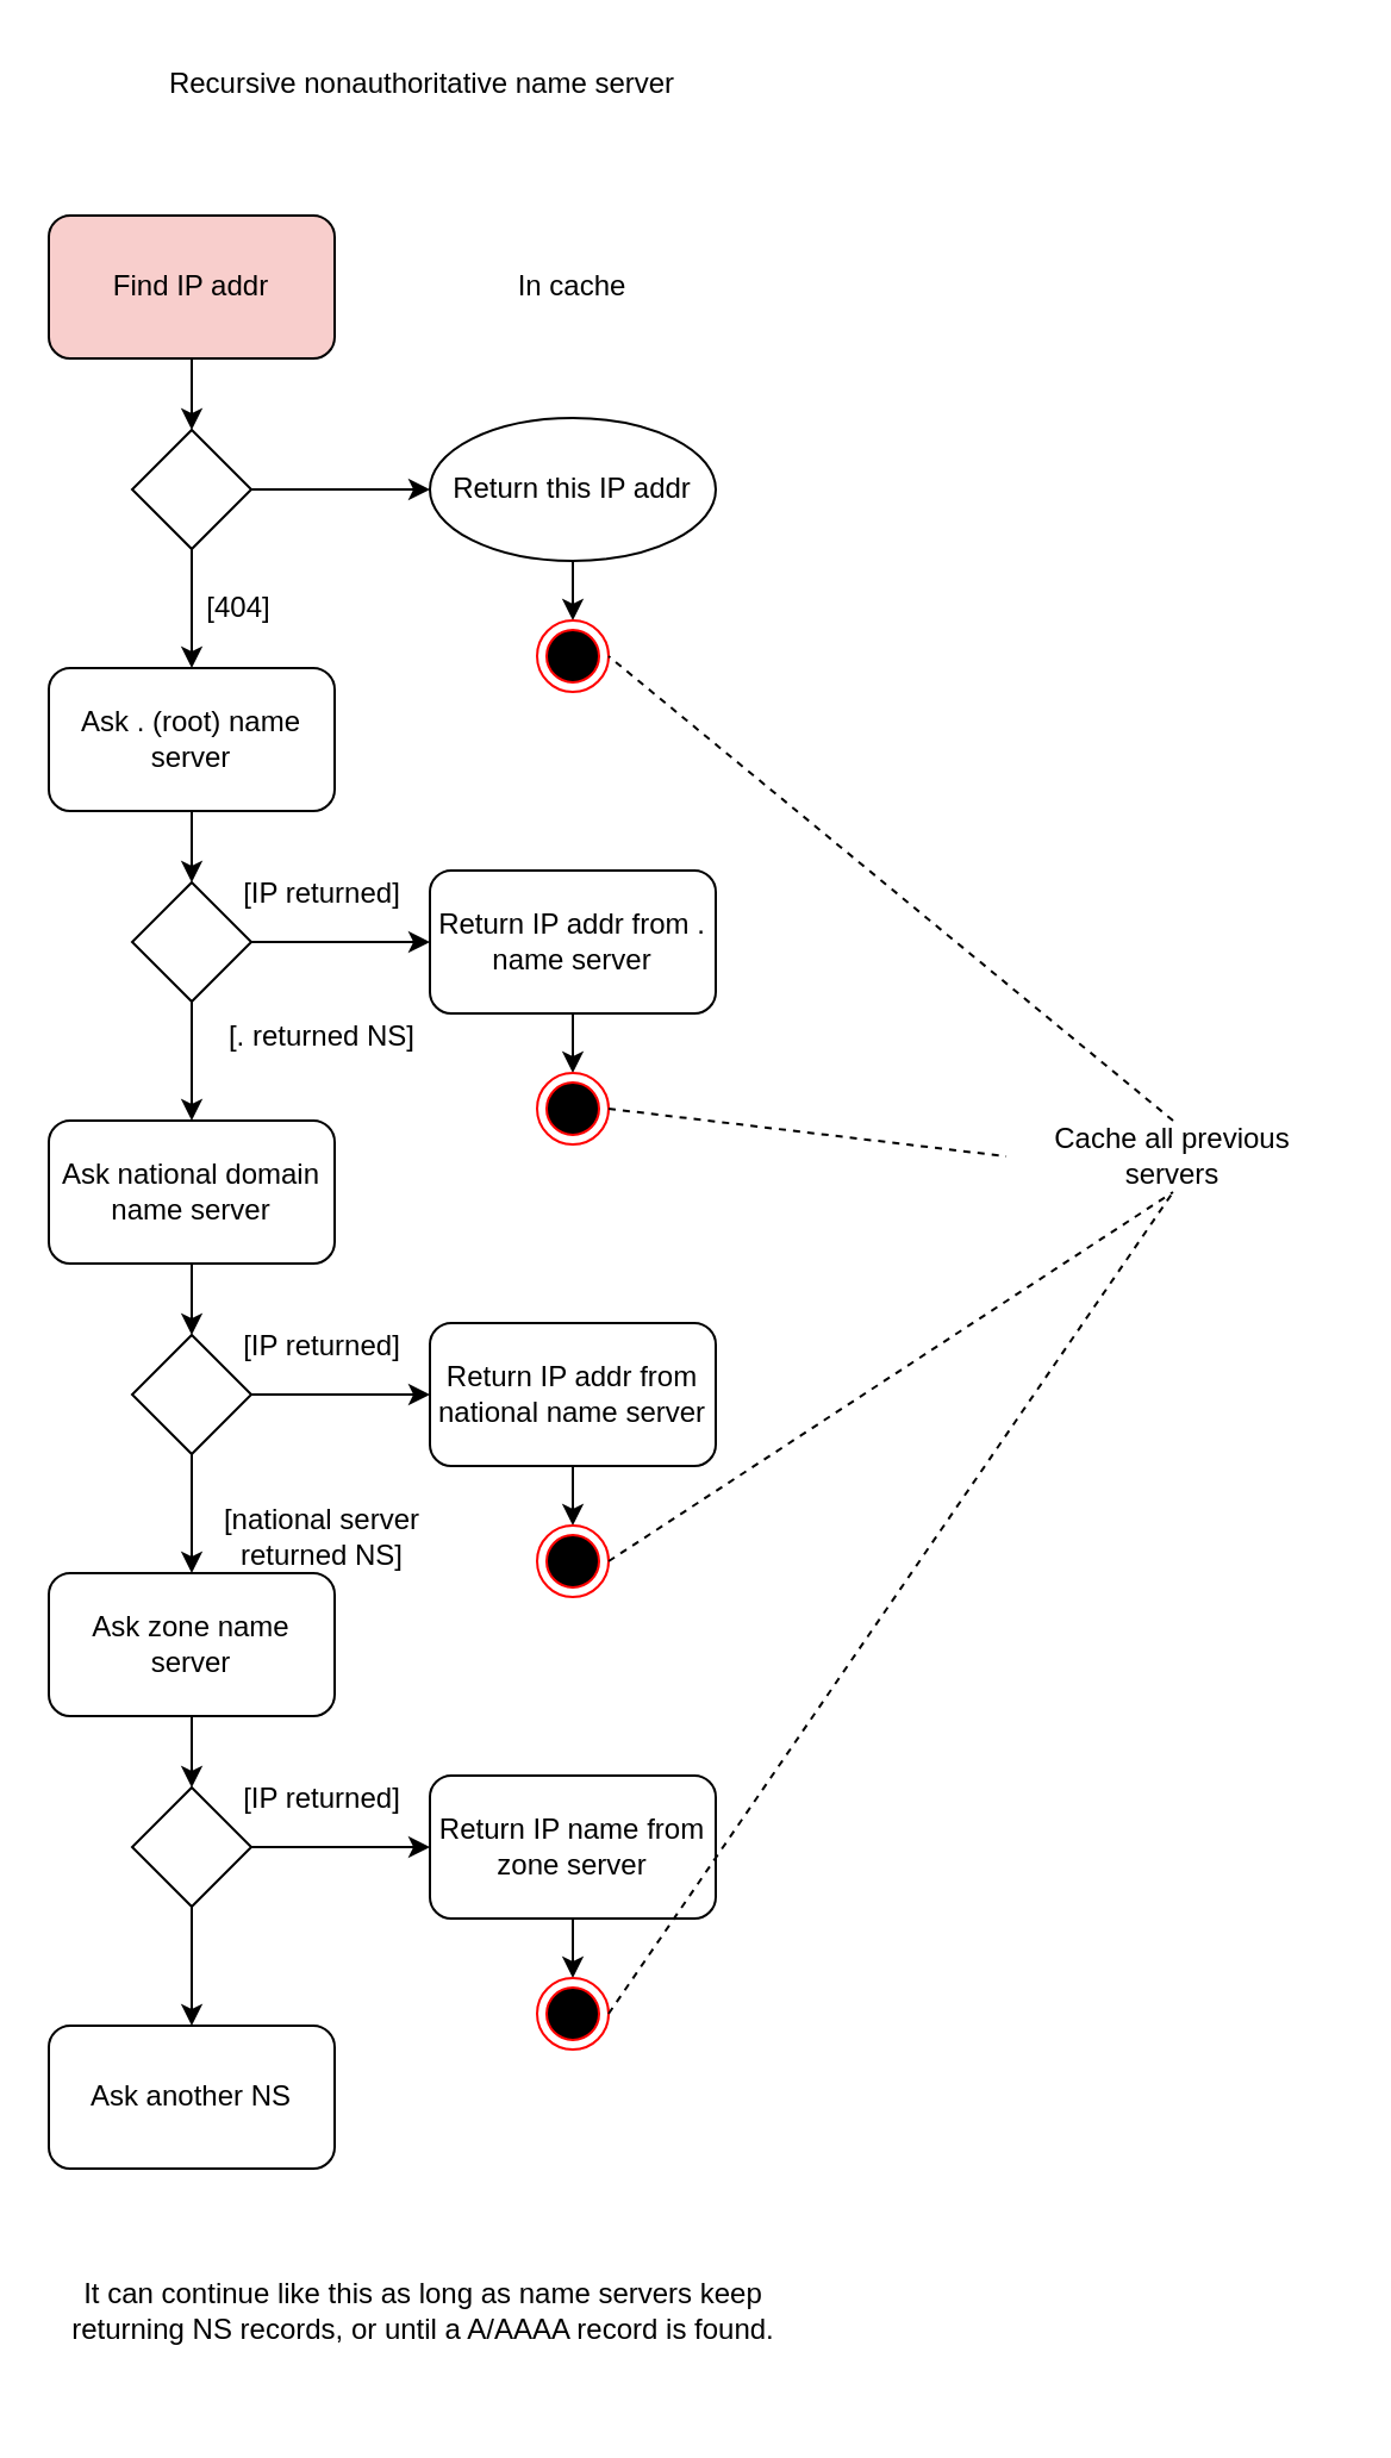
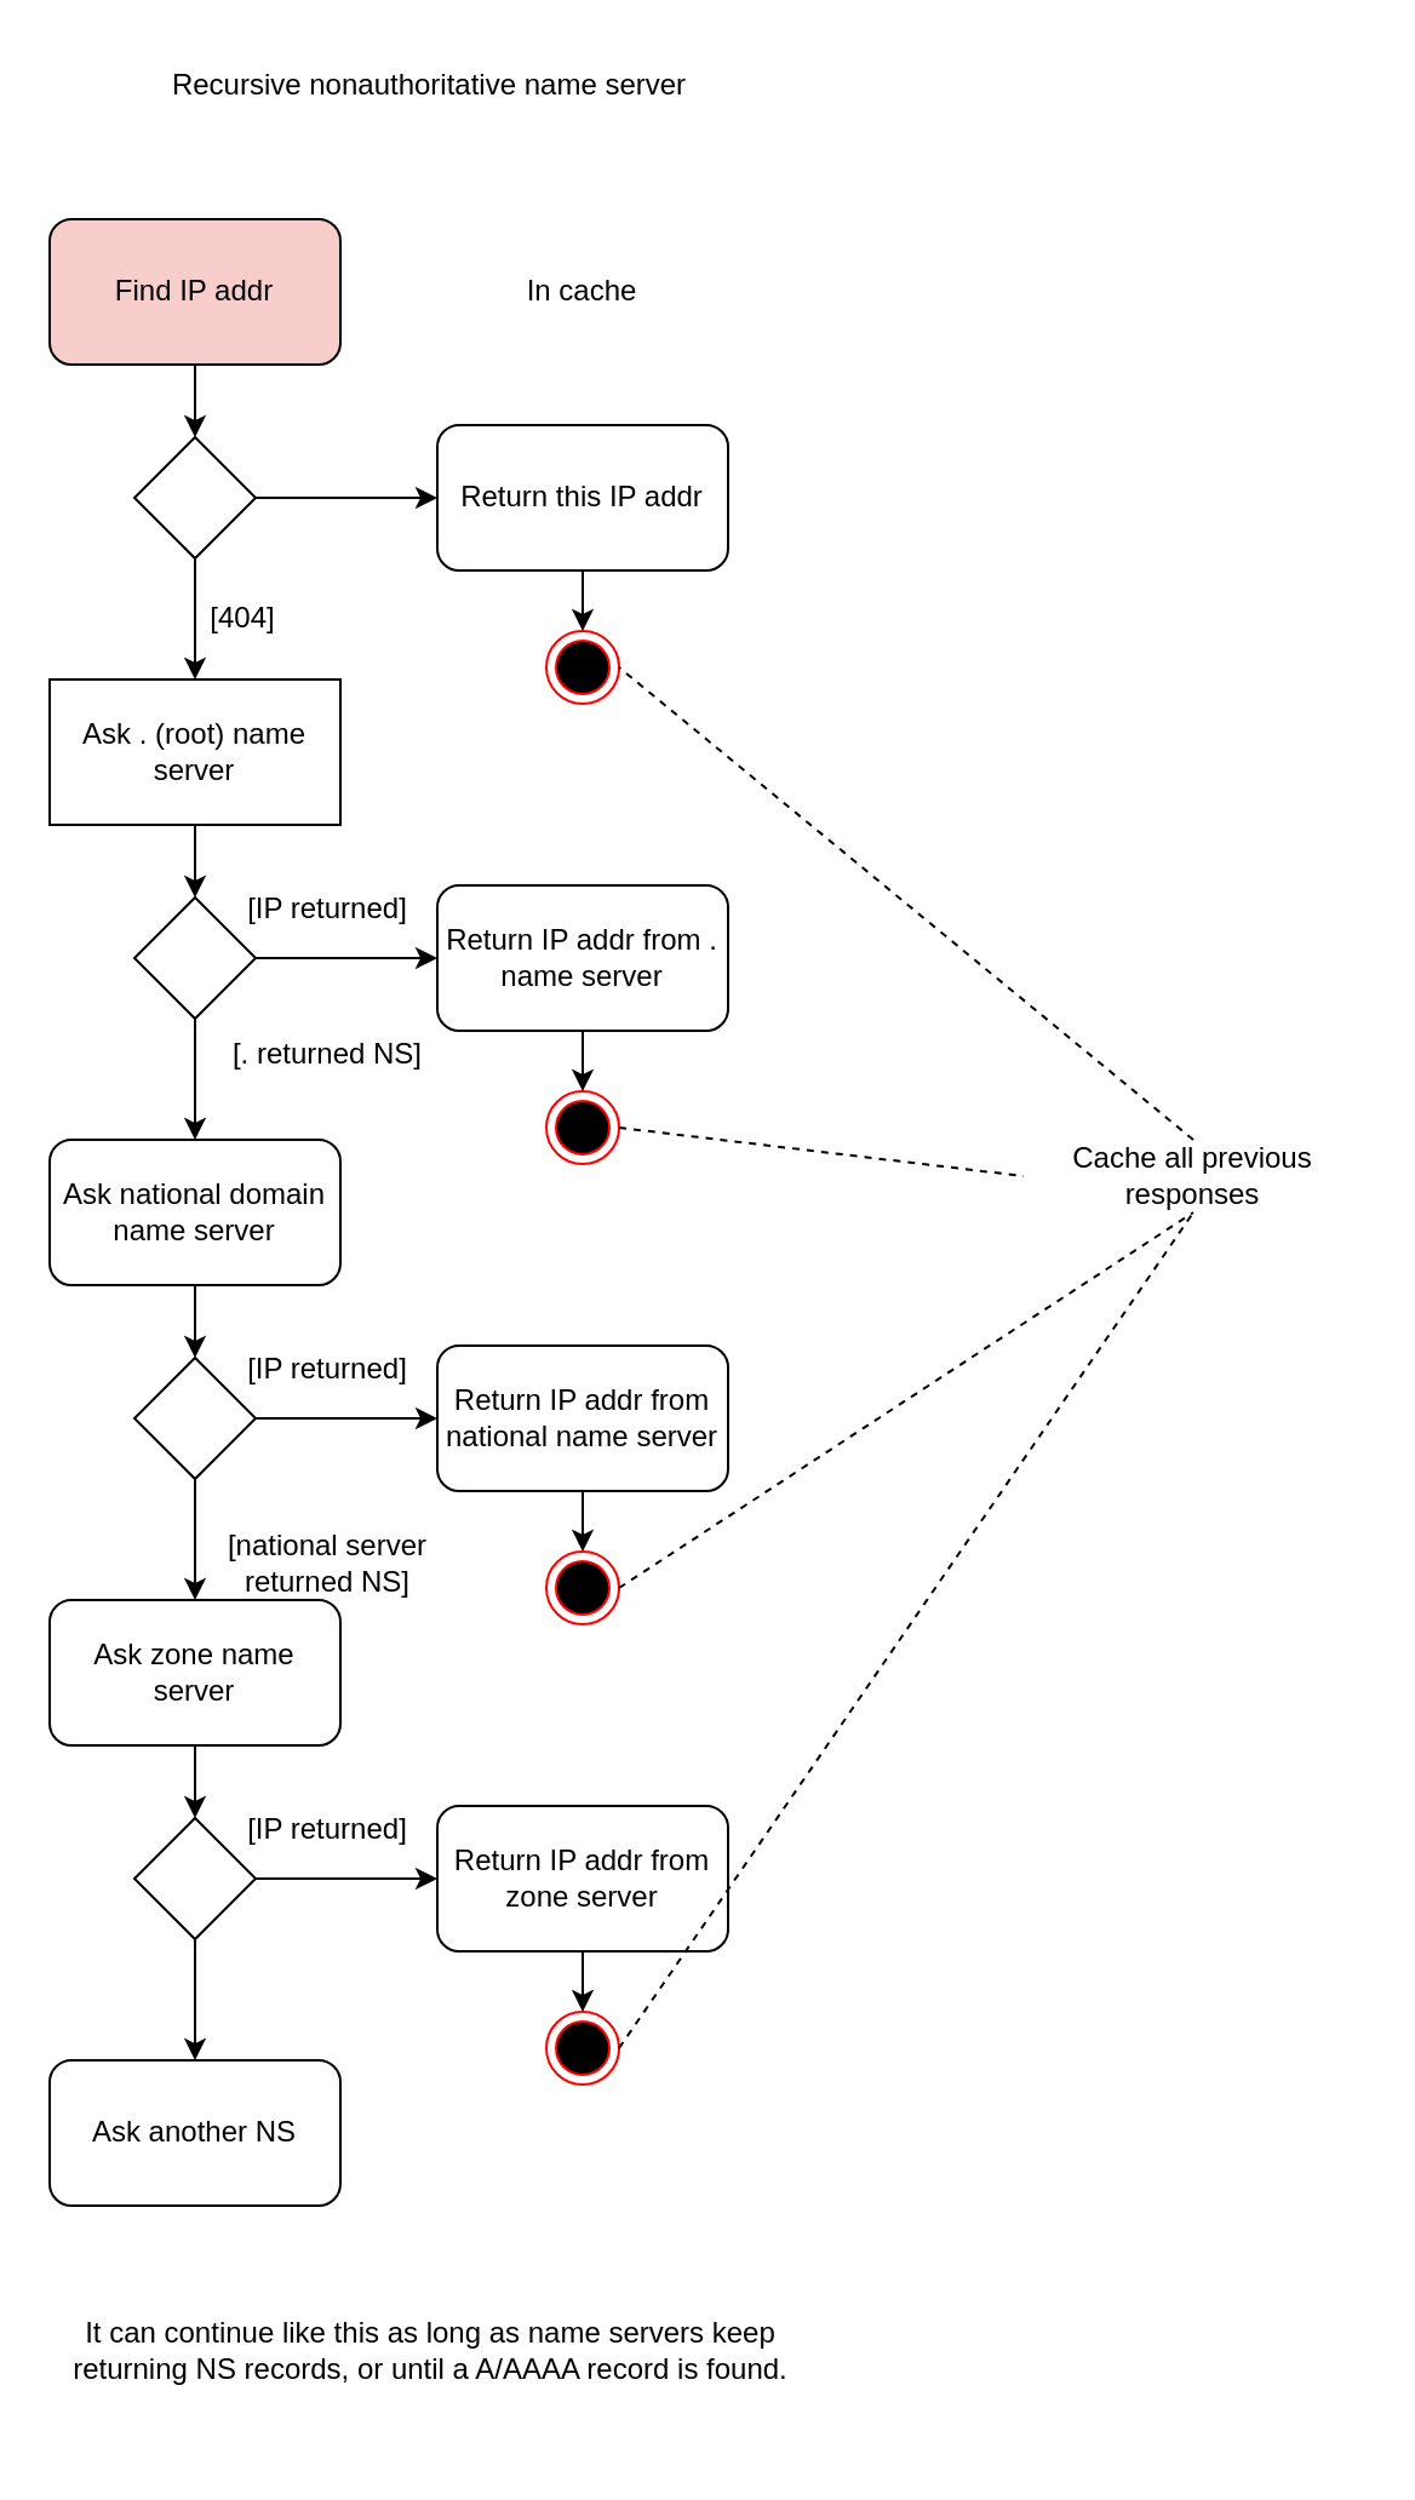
  <mxCell id="0" />
  <mxCell id="1" parent="0" />
  <mxCell id="2" style="edgeStyle=orthogonalEdgeStyle;rounded=0;orthogonalLoop=1;jettySize=auto;html=1;" edge="1" parent="1" source="3" target="6"><mxGeometry relative="1" as="geometry" /></mxCell>
  <mxCell id="3" value="Find IP addr" style="rounded=1;whiteSpace=wrap;html=1;fillColor=#f8cecc;" vertex="1" parent="1"><mxGeometry x="20" y="90" width="120" height="60" as="geometry" /></mxCell>
  <mxCell id="4" style="edgeStyle=orthogonalEdgeStyle;rounded=0;orthogonalLoop=1;jettySize=auto;html=1;exitX=1;exitY=0.5;exitDx=0;exitDy=0;" edge="1" parent="1" source="6" target="8"><mxGeometry relative="1" as="geometry" /></mxCell>
  <mxCell id="5" style="edgeStyle=orthogonalEdgeStyle;rounded=0;orthogonalLoop=1;jettySize=auto;html=1;" edge="1" parent="1" source="6" target="11"><mxGeometry relative="1" as="geometry" /></mxCell>
  <mxCell id="6" value="" style="rhombus;whiteSpace=wrap;html=1;" vertex="1" parent="1"><mxGeometry x="55" y="180" width="50" height="50" as="geometry" /></mxCell>
  <mxCell id="7" style="edgeStyle=orthogonalEdgeStyle;rounded=0;orthogonalLoop=1;jettySize=auto;html=1;" edge="1" parent="1" source="8" target="21"><mxGeometry relative="1" as="geometry" /></mxCell>
- <mxCell id="8" value="Return this IP addr" style="ellipse;whiteSpace=wrap;html=1;" vertex="1" parent="1"><mxGeometry x="180" y="175" width="120" height="60" as="geometry" /></mxCell>
+ <mxCell id="8" value="Return this IP addr" style="rounded=1;whiteSpace=wrap;html=1;" vertex="1" parent="1"><mxGeometry x="180" y="175" width="120" height="60" as="geometry" /></mxCell>
  <mxCell id="9" value="&lt;div&gt;[404]&lt;/div&gt;" style="text;html=1;strokeColor=none;fillColor=none;align=center;verticalAlign=middle;whiteSpace=wrap;rounded=0;" vertex="1" parent="1"><mxGeometry x="70" y="240" width="60" height="30" as="geometry" /></mxCell>
  <mxCell id="10" style="edgeStyle=orthogonalEdgeStyle;rounded=0;orthogonalLoop=1;jettySize=auto;html=1;entryX=0.5;entryY=0;entryDx=0;entryDy=0;" edge="1" parent="1" source="11" target="14"><mxGeometry relative="1" as="geometry" /></mxCell>
- <mxCell id="11" value="Ask . (root) name server" style="rounded=1;whiteSpace=wrap;html=1;" vertex="1" parent="1"><mxGeometry x="20" y="280" width="120" height="60" as="geometry" /></mxCell>
+ <mxCell id="11" value="Ask . (root) name server" style="whiteSpace=wrap;html=1;rounded=0;" vertex="1" parent="1"><mxGeometry x="20" y="280" width="120" height="60" as="geometry" /></mxCell>
  <mxCell id="12" style="edgeStyle=orthogonalEdgeStyle;rounded=0;orthogonalLoop=1;jettySize=auto;html=1;" edge="1" parent="1" source="14" target="16"><mxGeometry relative="1" as="geometry" /></mxCell>
  <mxCell id="13" style="edgeStyle=orthogonalEdgeStyle;rounded=0;orthogonalLoop=1;jettySize=auto;html=1;" edge="1" parent="1" source="14" target="19"><mxGeometry relative="1" as="geometry" /></mxCell>
  <mxCell id="14" value="" style="rhombus;whiteSpace=wrap;html=1;" vertex="1" parent="1"><mxGeometry x="55" y="370" width="50" height="50" as="geometry" /></mxCell>
  <mxCell id="15" style="edgeStyle=orthogonalEdgeStyle;rounded=0;orthogonalLoop=1;jettySize=auto;html=1;" edge="1" parent="1" source="16" target="22"><mxGeometry relative="1" as="geometry" /></mxCell>
  <mxCell id="16" value="Return IP addr from . name server" style="rounded=1;whiteSpace=wrap;html=1;" vertex="1" parent="1"><mxGeometry x="180" y="365" width="120" height="60" as="geometry" /></mxCell>
  <mxCell id="17" value="[IP returned]" style="text;html=1;strokeColor=none;fillColor=none;align=center;verticalAlign=middle;whiteSpace=wrap;rounded=0;" vertex="1" parent="1"><mxGeometry x="90" y="360" width="90" height="30" as="geometry" /></mxCell>
  <mxCell id="18" style="edgeStyle=orthogonalEdgeStyle;rounded=0;orthogonalLoop=1;jettySize=auto;html=1;exitX=0.5;exitY=1;exitDx=0;exitDy=0;" edge="1" parent="1" source="19" target="26"><mxGeometry relative="1" as="geometry" /></mxCell>
  <mxCell id="19" value="Ask national domain name server" style="rounded=1;whiteSpace=wrap;html=1;" vertex="1" parent="1"><mxGeometry x="20" y="470" width="120" height="60" as="geometry" /></mxCell>
  <mxCell id="20" value="[. returned NS]" style="text;html=1;strokeColor=none;fillColor=none;align=center;verticalAlign=middle;whiteSpace=wrap;rounded=0;" vertex="1" parent="1"><mxGeometry x="80" y="420" width="110" height="30" as="geometry" /></mxCell>
  <mxCell id="21" value="" style="ellipse;html=1;shape=endState;fillColor=#000000;strokeColor=#ff0000;" vertex="1" parent="1"><mxGeometry x="225" y="260" width="30" height="30" as="geometry" /></mxCell>
  <mxCell id="22" value="" style="ellipse;html=1;shape=endState;fillColor=#000000;strokeColor=#ff0000;" vertex="1" parent="1"><mxGeometry x="225" y="450" width="30" height="30" as="geometry" /></mxCell>
  <mxCell id="23" value="Recursive nonauthoritative name server" style="text;html=1;strokeColor=none;fillColor=none;align=center;verticalAlign=middle;whiteSpace=wrap;rounded=0;" vertex="1" parent="1"><mxGeometry x="37" y="20" width="280" height="30" as="geometry" /></mxCell>
  <mxCell id="24" style="edgeStyle=orthogonalEdgeStyle;rounded=0;orthogonalLoop=1;jettySize=auto;html=1;entryX=0;entryY=0.5;entryDx=0;entryDy=0;" edge="1" parent="1" source="26" target="28"><mxGeometry relative="1" as="geometry" /></mxCell>
  <mxCell id="25" style="edgeStyle=orthogonalEdgeStyle;rounded=0;orthogonalLoop=1;jettySize=auto;html=1;" edge="1" parent="1" source="26" target="32"><mxGeometry relative="1" as="geometry" /></mxCell>
  <mxCell id="26" value="" style="rhombus;whiteSpace=wrap;html=1;" vertex="1" parent="1"><mxGeometry x="55" y="560" width="50" height="50" as="geometry" /></mxCell>
  <mxCell id="27" style="edgeStyle=orthogonalEdgeStyle;rounded=0;orthogonalLoop=1;jettySize=auto;html=1;exitX=0.5;exitY=1;exitDx=0;exitDy=0;" edge="1" parent="1" source="28" target="33"><mxGeometry relative="1" as="geometry" /></mxCell>
  <mxCell id="28" value="Return IP addr from national name server" style="rounded=1;whiteSpace=wrap;html=1;" vertex="1" parent="1"><mxGeometry x="180" y="555" width="120" height="60" as="geometry" /></mxCell>
  <mxCell id="29" value="[IP returned]" style="text;html=1;strokeColor=none;fillColor=none;align=center;verticalAlign=middle;whiteSpace=wrap;rounded=0;" vertex="1" parent="1"><mxGeometry x="90" y="550" width="90" height="30" as="geometry" /></mxCell>
  <mxCell id="30" value="[national server returned NS]" style="text;html=1;strokeColor=none;fillColor=none;align=center;verticalAlign=middle;whiteSpace=wrap;rounded=0;" vertex="1" parent="1"><mxGeometry x="80" y="630" width="110" height="30" as="geometry" /></mxCell>
  <mxCell id="31" style="edgeStyle=orthogonalEdgeStyle;rounded=0;orthogonalLoop=1;jettySize=auto;html=1;exitX=0.5;exitY=1;exitDx=0;exitDy=0;" edge="1" parent="1" source="32" target="36"><mxGeometry relative="1" as="geometry" /></mxCell>
  <mxCell id="32" value="Ask zone name server" style="rounded=1;whiteSpace=wrap;html=1;" vertex="1" parent="1"><mxGeometry x="20" y="660" width="120" height="60" as="geometry" /></mxCell>
  <mxCell id="33" value="" style="ellipse;html=1;shape=endState;fillColor=#000000;strokeColor=#ff0000;" vertex="1" parent="1"><mxGeometry x="225" y="640" width="30" height="30" as="geometry" /></mxCell>
  <mxCell id="34" style="edgeStyle=orthogonalEdgeStyle;rounded=0;orthogonalLoop=1;jettySize=auto;html=1;exitX=1;exitY=0.5;exitDx=0;exitDy=0;" edge="1" parent="1" source="36" target="38"><mxGeometry relative="1" as="geometry" /></mxCell>
  <mxCell id="35" style="edgeStyle=orthogonalEdgeStyle;rounded=0;orthogonalLoop=1;jettySize=auto;html=1;exitX=0.5;exitY=1;exitDx=0;exitDy=0;" edge="1" parent="1" source="36" target="41"><mxGeometry relative="1" as="geometry" /></mxCell>
  <mxCell id="36" value="" style="rhombus;whiteSpace=wrap;html=1;" vertex="1" parent="1"><mxGeometry x="55" y="750" width="50" height="50" as="geometry" /></mxCell>
  <mxCell id="37" style="edgeStyle=orthogonalEdgeStyle;rounded=0;orthogonalLoop=1;jettySize=auto;html=1;exitX=0.5;exitY=1;exitDx=0;exitDy=0;" edge="1" parent="1" source="38" target="39"><mxGeometry relative="1" as="geometry" /></mxCell>
- <mxCell id="38" value="Return IP name from zone server" style="rounded=1;whiteSpace=wrap;html=1;" vertex="1" parent="1"><mxGeometry x="180" y="745" width="120" height="60" as="geometry" /></mxCell>
+ <mxCell id="38" value="Return IP addr from zone server" style="rounded=1;whiteSpace=wrap;html=1;" vertex="1" parent="1"><mxGeometry x="180" y="745" width="120" height="60" as="geometry" /></mxCell>
  <mxCell id="39" value="" style="ellipse;html=1;shape=endState;fillColor=#000000;strokeColor=#ff0000;" vertex="1" parent="1"><mxGeometry x="225" y="830" width="30" height="30" as="geometry" /></mxCell>
  <mxCell id="40" value="[IP returned]" style="text;html=1;strokeColor=none;fillColor=none;align=center;verticalAlign=middle;whiteSpace=wrap;rounded=0;" vertex="1" parent="1"><mxGeometry x="90" y="740" width="90" height="30" as="geometry" /></mxCell>
  <mxCell id="41" value="Ask another NS" style="rounded=1;whiteSpace=wrap;html=1;" vertex="1" parent="1"><mxGeometry x="20" y="850" width="120" height="60" as="geometry" /></mxCell>
  <mxCell id="42" value="It can continue like this as long as name servers keep returning NS records, or until a A/AAAA record is found." style="text;html=1;strokeColor=none;fillColor=none;align=center;verticalAlign=middle;whiteSpace=wrap;rounded=0;" vertex="1" parent="1"><mxGeometry x="20" y="930" width="315" height="80" as="geometry" /></mxCell>
- <mxCell id="43" value="Cache all previous servers" style="text;html=1;strokeColor=none;fillColor=none;align=center;verticalAlign=middle;whiteSpace=wrap;rounded=0;" vertex="1" parent="1"><mxGeometry x="422" y="470" width="140" height="30" as="geometry" /></mxCell>
+ <mxCell id="43" value="Cache all previous responses" style="text;html=1;strokeColor=none;fillColor=none;align=center;verticalAlign=middle;whiteSpace=wrap;rounded=0;" vertex="1" parent="1"><mxGeometry x="422" y="470" width="140" height="30" as="geometry" /></mxCell>
  <mxCell id="44" value="" style="endArrow=none;dashed=1;html=1;rounded=0;entryX=1;entryY=0.5;entryDx=0;entryDy=0;exitX=0.5;exitY=0;exitDx=0;exitDy=0;" edge="1" parent="1" source="43" target="21"><mxGeometry width="50" height="50" relative="1" as="geometry"><mxPoint x="412" y="330" as="sourcePoint" /><mxPoint x="462" y="280" as="targetPoint" /></mxGeometry></mxCell>
  <mxCell id="45" value="" style="endArrow=none;dashed=1;html=1;rounded=0;entryX=0;entryY=0.5;entryDx=0;entryDy=0;exitX=1;exitY=0.5;exitDx=0;exitDy=0;" edge="1" parent="1" source="22" target="43"><mxGeometry width="50" height="50" relative="1" as="geometry"><mxPoint x="362" y="580" as="sourcePoint" /><mxPoint x="412" y="530" as="targetPoint" /></mxGeometry></mxCell>
  <mxCell id="46" value="" style="endArrow=none;dashed=1;html=1;rounded=0;entryX=0.5;entryY=1;entryDx=0;entryDy=0;exitX=1;exitY=0.5;exitDx=0;exitDy=0;" edge="1" parent="1" source="33" target="43"><mxGeometry width="50" height="50" relative="1" as="geometry"><mxPoint x="432" y="590" as="sourcePoint" /><mxPoint x="482" y="540" as="targetPoint" /></mxGeometry></mxCell>
  <mxCell id="47" value="" style="endArrow=none;dashed=1;html=1;rounded=0;entryX=0.5;entryY=1;entryDx=0;entryDy=0;exitX=1;exitY=0.5;exitDx=0;exitDy=0;" edge="1" parent="1" source="39" target="43"><mxGeometry width="50" height="50" relative="1" as="geometry"><mxPoint x="402" y="720" as="sourcePoint" /><mxPoint x="452" y="670" as="targetPoint" /></mxGeometry></mxCell>
  <mxCell id="48" value="In cache" style="text;html=1;strokeColor=none;fillColor=none;align=center;verticalAlign=middle;whiteSpace=wrap;rounded=0;" vertex="1" parent="1"><mxGeometry x="210" y="105" width="60" height="30" as="geometry" /></mxCell>
